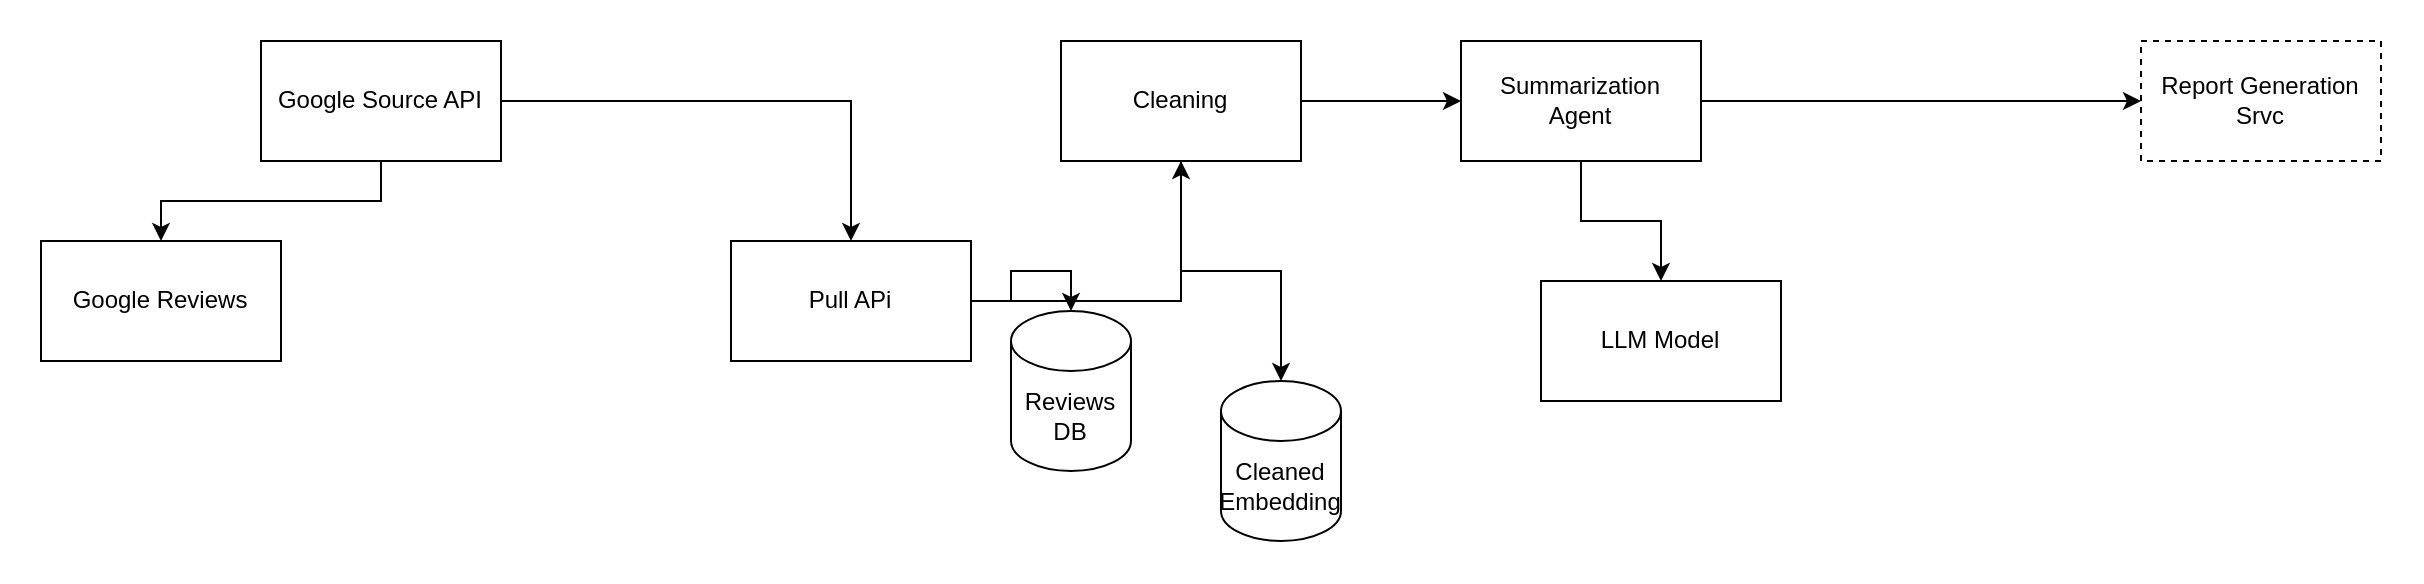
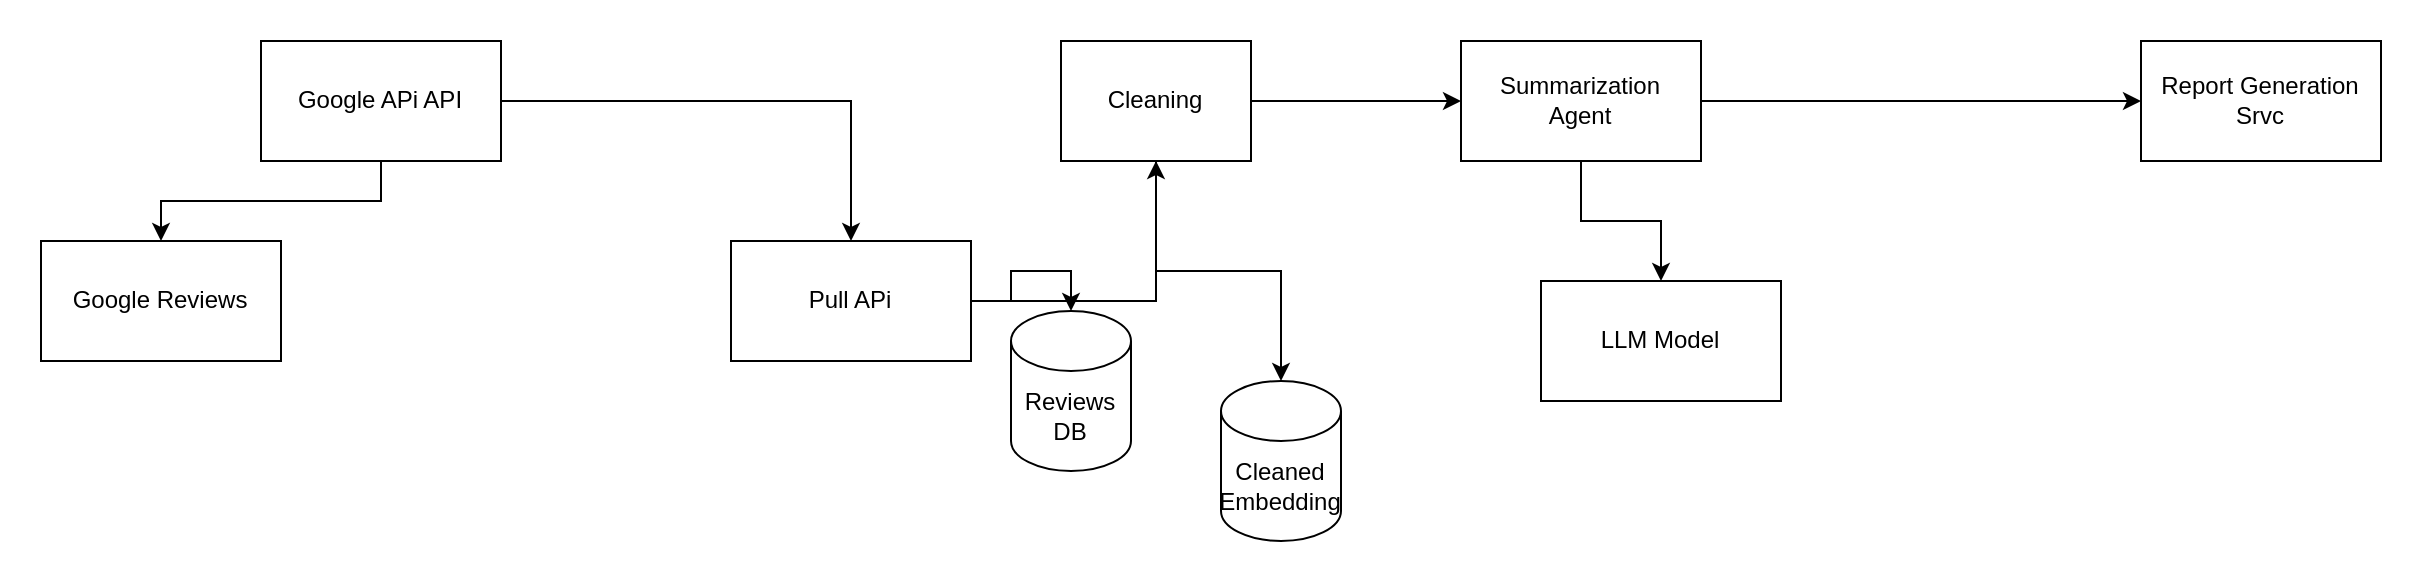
  <mxCell id="0" />
  <mxCell id="1" parent="0" />
  <mxCell id="2" value="Google Reviews" style="rounded=0;whiteSpace=wrap;html=1;" vertex="1" parent="1"><mxGeometry x="20" y="120" width="120" height="60" as="geometry" /></mxCell>
  <mxCell id="3" value="" style="edgeStyle=orthogonalEdgeStyle;rounded=0;orthogonalLoop=1;jettySize=auto;html=1;" edge="1" parent="1" source="5" target="7"><mxGeometry relative="1" as="geometry" /></mxCell>
  <mxCell id="4" style="edgeStyle=orthogonalEdgeStyle;rounded=0;orthogonalLoop=1;jettySize=auto;html=1;entryX=0.5;entryY=0;entryDx=0;entryDy=0;" edge="1" parent="1" source="5" target="2"><mxGeometry relative="1" as="geometry" /></mxCell>
- <mxCell id="5" value="Google Source API" style="rounded=0;whiteSpace=wrap;html=1;" vertex="1" parent="1"><mxGeometry x="130" y="20" width="120" height="60" as="geometry" /></mxCell>
+ <mxCell id="5" value="Google APi API" style="rounded=0;whiteSpace=wrap;html=1;" vertex="1" parent="1"><mxGeometry x="130" y="20" width="120" height="60" as="geometry" /></mxCell>
  <mxCell id="6" value="" style="edgeStyle=orthogonalEdgeStyle;rounded=0;orthogonalLoop=1;jettySize=auto;html=1;" edge="1" parent="1" source="7" target="12"><mxGeometry relative="1" as="geometry" /></mxCell>
  <mxCell id="7" value="Pull APi" style="rounded=0;whiteSpace=wrap;html=1;" vertex="1" parent="1"><mxGeometry x="365" y="120" width="120" height="60" as="geometry" /></mxCell>
  <mxCell id="8" value="Reviews DB" style="shape=cylinder3;whiteSpace=wrap;html=1;boundedLbl=1;backgroundOutline=1;size=15;" vertex="1" parent="1"><mxGeometry x="505" y="155" width="60" height="80" as="geometry" /></mxCell>
  <mxCell id="9" style="edgeStyle=orthogonalEdgeStyle;rounded=0;orthogonalLoop=1;jettySize=auto;html=1;entryX=0.5;entryY=0;entryDx=0;entryDy=0;entryPerimeter=0;" edge="1" parent="1" source="7" target="8"><mxGeometry relative="1" as="geometry" /></mxCell>
  <mxCell id="10" value="" style="edgeStyle=orthogonalEdgeStyle;rounded=0;orthogonalLoop=1;jettySize=auto;html=1;" edge="1" parent="1" source="12" target="15"><mxGeometry relative="1" as="geometry" /></mxCell>
  <mxCell id="11" value="" style="edgeStyle=orthogonalEdgeStyle;rounded=0;orthogonalLoop=1;jettySize=auto;html=1;" edge="1" parent="1" source="12" target="17"><mxGeometry relative="1" as="geometry" /></mxCell>
- <mxCell id="12" value="Cleaning" style="rounded=0;whiteSpace=wrap;html=1;" vertex="1" parent="1"><mxGeometry x="530" y="20" width="120" height="60" as="geometry" /></mxCell>
+ <mxCell id="12" value="Cleaning" style="rounded=0;whiteSpace=wrap;html=1;" vertex="1" parent="1"><mxGeometry x="530" y="20" width="95" height="60" as="geometry" /></mxCell>
  <mxCell id="13" value="" style="edgeStyle=orthogonalEdgeStyle;rounded=0;orthogonalLoop=1;jettySize=auto;html=1;" edge="1" parent="1" source="15" target="16"><mxGeometry relative="1" as="geometry" /></mxCell>
  <mxCell id="14" value="" style="edgeStyle=orthogonalEdgeStyle;rounded=0;orthogonalLoop=1;jettySize=auto;html=1;" edge="1" parent="1" source="15" target="18"><mxGeometry relative="1" as="geometry" /></mxCell>
  <mxCell id="15" value="Summarization&lt;div&gt;Agent&lt;/div&gt;" style="rounded=0;whiteSpace=wrap;html=1;" vertex="1" parent="1"><mxGeometry x="730" y="20" width="120" height="60" as="geometry" /></mxCell>
- <mxCell id="16" value="Report Generation&lt;div&gt;&lt;/div&gt;&lt;div&gt;Srvc&lt;/div&gt;" style="rounded=0;whiteSpace=wrap;html=1;dashed=1;" vertex="1" parent="1"><mxGeometry x="1070" y="20" width="120" height="60" as="geometry" /></mxCell>
+ <mxCell id="16" value="Report Generation&lt;div&gt;&lt;/div&gt;&lt;div&gt;Srvc&lt;/div&gt;" style="rounded=0;whiteSpace=wrap;html=1;" vertex="1" parent="1"><mxGeometry x="1070" y="20" width="120" height="60" as="geometry" /></mxCell>
  <mxCell id="17" value="Cleaned Embedding" style="shape=cylinder3;whiteSpace=wrap;html=1;boundedLbl=1;backgroundOutline=1;size=15;" vertex="1" parent="1"><mxGeometry x="610" y="190" width="60" height="80" as="geometry" /></mxCell>
  <mxCell id="18" value="LLM Model" style="rounded=0;whiteSpace=wrap;html=1;" vertex="1" parent="1"><mxGeometry x="770" y="140" width="120" height="60" as="geometry" /></mxCell>
